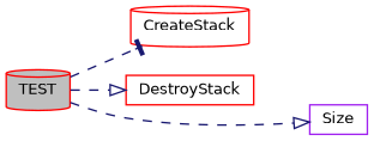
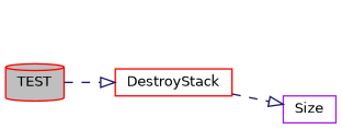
  digraph {
    rankdir=LR
    node [color=red fillcolor=white fontname=Helvetica fontsize=10 shape=cylinder style=filled]
    edge [arrowhead=onormal color=midnightblue fontname=Helvetica fontsize=10 labelfontname=Helvetica labelfontsize=10 style=dashed]
    n1 [fillcolor=grey75 fontcolor=black height=0.2 label=TEST width=0.4]
-   n2 [height=0.2 label=CreateStack width=0.4]
    n3 [height=0.2 label=DestroyStack shape=box width=0.4]
    n4 [color=purple height=0.2 label=Size shape=box width=0.4]
-   n1 -> n2 [arrowhead=tee]
    n1 -> n3
-   n1 -> n4
+   n3 -> n4
  }
